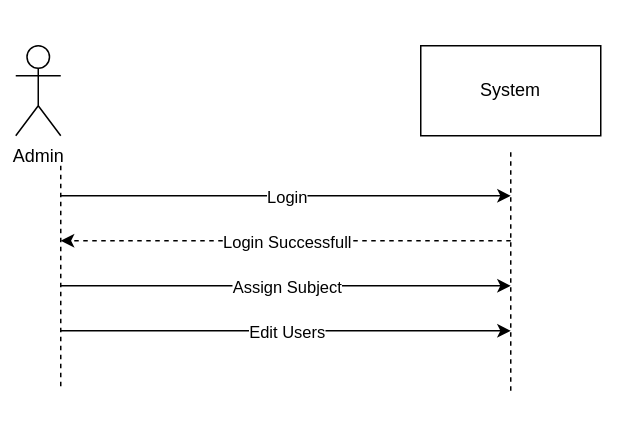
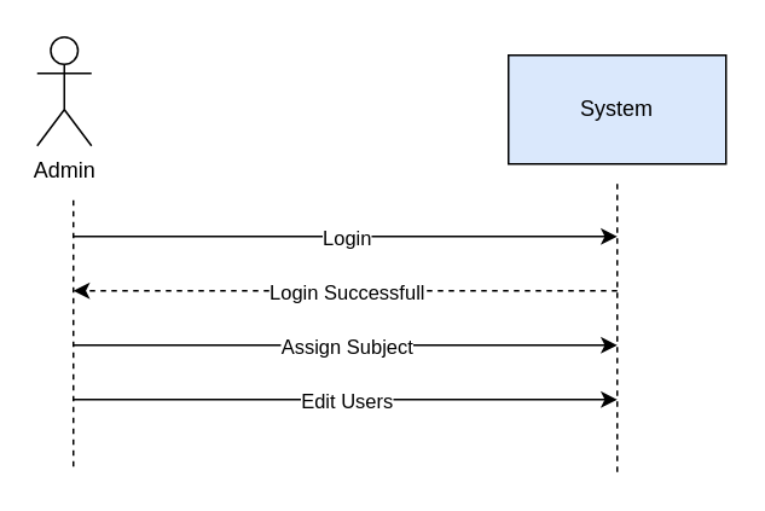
  <mxCell id="0" />
  <mxCell id="1" parent="0" />
- <mxCell id="2" value="Admin" style="shape=umlActor;verticalLabelPosition=bottom;verticalAlign=top;html=1;outlineConnect=0;" parent="1" vertex="1"><mxGeometry x="10" y="30" width="30" height="60" as="geometry" /></mxCell>
- <mxCell id="3" value="System" style="rounded=0;whiteSpace=wrap;html=1;" parent="1" vertex="1"><mxGeometry x="280" y="30" width="120" height="60" as="geometry" /></mxCell>
+ <mxCell id="2" value="Admin" style="shape=umlActor;verticalLabelPosition=bottom;verticalAlign=top;html=1;outlineConnect=0;" parent="1" vertex="1"><mxGeometry x="20" y="20" width="30" height="60" as="geometry" /></mxCell>
+ <mxCell id="3" value="System" style="rounded=0;whiteSpace=wrap;html=1;fillColor=#dae8fc;" parent="1" vertex="1"><mxGeometry x="280" y="30" width="120" height="60" as="geometry" /></mxCell>
  <mxCell id="4" value="" style="endArrow=none;dashed=1;html=1;rounded=0;" parent="1" edge="1"><mxGeometry width="50" height="50" relative="1" as="geometry"><mxPoint x="40" y="110" as="sourcePoint" /><mxPoint x="40" y="260" as="targetPoint" /></mxGeometry></mxCell>
  <mxCell id="5" value="" style="endArrow=none;dashed=1;html=1;rounded=0;" parent="1" edge="1"><mxGeometry width="50" height="50" relative="1" as="geometry"><mxPoint x="340" y="260" as="sourcePoint" /><mxPoint x="340" y="100" as="targetPoint" /></mxGeometry></mxCell>
  <mxCell id="6" value="" style="endArrow=classic;html=1;rounded=0;" parent="1" edge="1"><mxGeometry relative="1" as="geometry"><mxPoint x="40" y="130" as="sourcePoint" /><mxPoint x="340" y="130" as="targetPoint" /></mxGeometry></mxCell>
  <mxCell id="7" value="Login" style="edgeLabel;resizable=0;html=1;align=center;verticalAlign=middle;" parent="6" connectable="0" vertex="1"><mxGeometry relative="1" as="geometry" /></mxCell>
  <mxCell id="8" value="" style="endArrow=classic;html=1;rounded=0;dashed=1;" parent="1" edge="1"><mxGeometry relative="1" as="geometry"><mxPoint x="340" y="160" as="sourcePoint" /><mxPoint x="40" y="160" as="targetPoint" /></mxGeometry></mxCell>
  <mxCell id="9" value="Login Successfull" style="edgeLabel;resizable=0;html=1;align=center;verticalAlign=middle;" parent="8" connectable="0" vertex="1"><mxGeometry relative="1" as="geometry" /></mxCell>
  <mxCell id="10" value="" style="endArrow=classic;html=1;rounded=0;" edge="1" parent="1"><mxGeometry relative="1" as="geometry"><mxPoint x="40" y="190" as="sourcePoint" /><mxPoint x="340" y="190" as="targetPoint" /></mxGeometry></mxCell>
  <mxCell id="11" value="Assign Subject" style="edgeLabel;resizable=0;html=1;align=center;verticalAlign=middle;" connectable="0" vertex="1" parent="10"><mxGeometry relative="1" as="geometry" /></mxCell>
  <mxCell id="12" value="" style="endArrow=classic;html=1;rounded=0;" edge="1" parent="1"><mxGeometry relative="1" as="geometry"><mxPoint x="40" y="220" as="sourcePoint" /><mxPoint x="340" y="220" as="targetPoint" /></mxGeometry></mxCell>
  <mxCell id="13" value="Edit Users" style="edgeLabel;resizable=0;html=1;align=center;verticalAlign=middle;" connectable="0" vertex="1" parent="12"><mxGeometry relative="1" as="geometry" /></mxCell>
